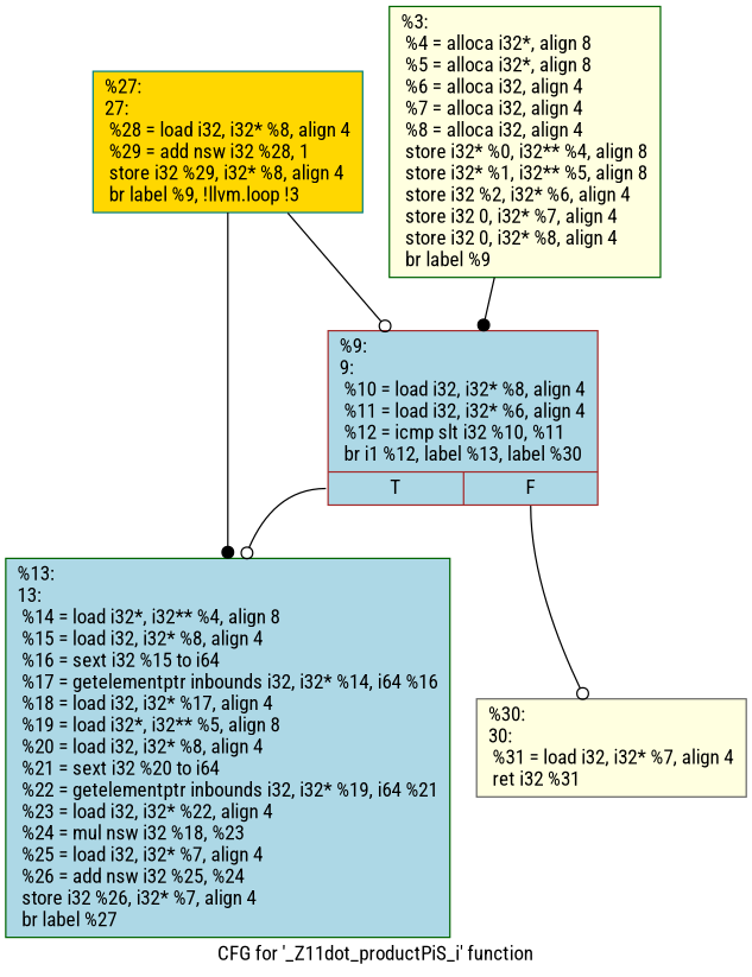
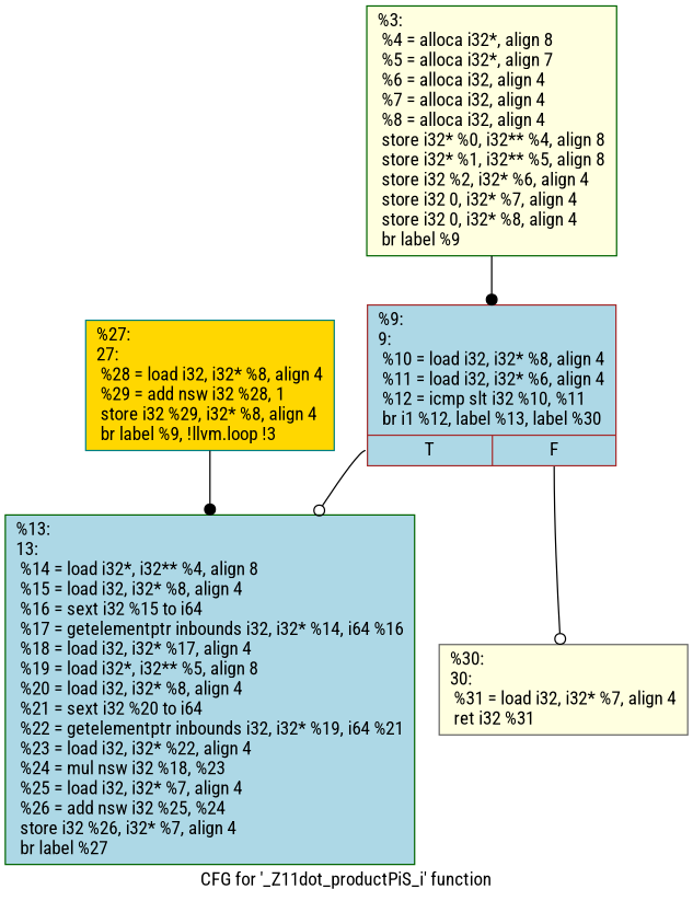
  digraph {
    fontname="Roboto Condensed"
    label="CFG for '_Z11dot_productPiS_i' function"
    node [color=darkgreen fillcolor=lightyellow fontname="Roboto Condensed" shape=record style=filled]
    edge [arrowhead=odot fontname="Roboto Condensed"]
-   n1 [label="{%3:\l  %4 = alloca i32*, align 8\l  %5 = alloca i32*, align 8\l  %6 = alloca i32, align 4\l  %7 = alloca i32, align 4\l  %8 = alloca i32, align 4\l  store i32* %0, i32** %4, align 8\l  store i32* %1, i32** %5, align 8\l  store i32 %2, i32* %6, align 4\l  store i32 0, i32* %7, align 4\l  store i32 0, i32* %8, align 4\l  br label %9\l}"]
+   n1 [label="{%3:\l  %4 = alloca i32*, align 8\l  %5 = alloca i32*, align 7\l  %6 = alloca i32, align 4\l  %7 = alloca i32, align 4\l  %8 = alloca i32, align 4\l  store i32* %0, i32** %4, align 8\l  store i32* %1, i32** %5, align 8\l  store i32 %2, i32* %6, align 4\l  store i32 0, i32* %7, align 4\l  store i32 0, i32* %8, align 4\l  br label %9\l}"]
    n2 [color=brown fillcolor=lightblue label="{%9:\l9:                                                \l  %10 = load i32, i32* %8, align 4\l  %11 = load i32, i32* %6, align 4\l  %12 = icmp slt i32 %10, %11\l  br i1 %12, label %13, label %30\l|{<s0>T|<s1>F}}"]
    n3 [fillcolor=lightblue label="{%13:\l13:                                               \l  %14 = load i32*, i32** %4, align 8\l  %15 = load i32, i32* %8, align 4\l  %16 = sext i32 %15 to i64\l  %17 = getelementptr inbounds i32, i32* %14, i64 %16\l  %18 = load i32, i32* %17, align 4\l  %19 = load i32*, i32** %5, align 8\l  %20 = load i32, i32* %8, align 4\l  %21 = sext i32 %20 to i64\l  %22 = getelementptr inbounds i32, i32* %19, i64 %21\l  %23 = load i32, i32* %22, align 4\l  %24 = mul nsw i32 %18, %23\l  %25 = load i32, i32* %7, align 4\l  %26 = add nsw i32 %25, %24\l  store i32 %26, i32* %7, align 4\l  br label %27\l}"]
    n4 [color=gray40 label="{%30:\l30:                                               \l  %31 = load i32, i32* %7, align 4\l  ret i32 %31\l}"]
    n5 [color=teal fillcolor=gold label="{%27:\l27:                                               \l  %28 = load i32, i32* %8, align 4\l  %29 = add nsw i32 %28, 1\l  store i32 %29, i32* %8, align 4\l  br label %9, !llvm.loop !3\l}"]
    n1 -> n2 [arrowhead=dot]
    n2 -> n3 [tailport=s0]
    n2 -> n4 [tailport=s1]
-   n5 -> n2
    n5 -> n3 [arrowhead=dot]
  }
